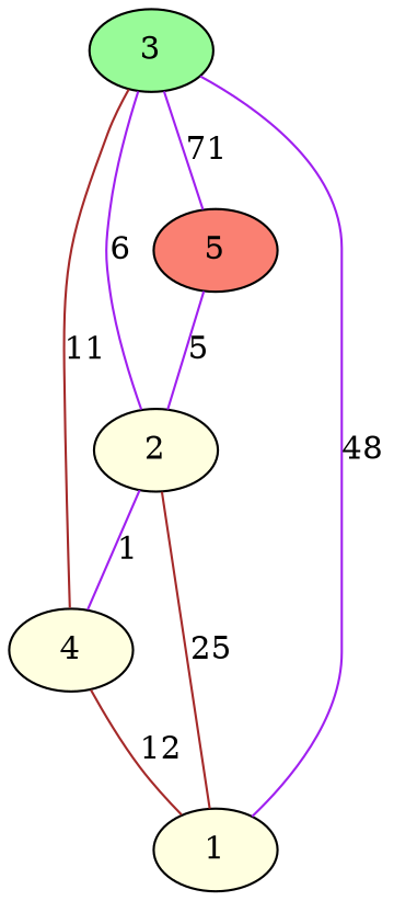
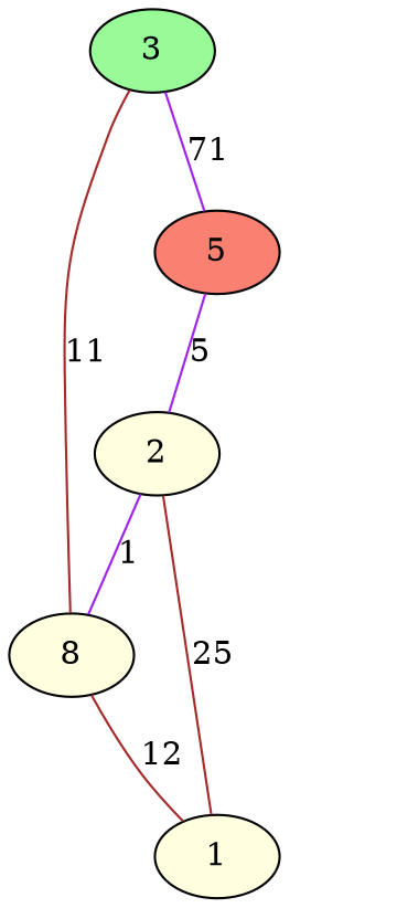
  graph {
    node [fillcolor=lightyellow style=filled]
    edge [color=purple]
    3 [fillcolor=palegreen]
    1
-   4
+   4 [label=8]
    5 [fillcolor=salmon]
    2
    3 -- 4 [color=brown label=11]
    3 -- 5 [label=71]
-   1 -- 3 [label=48]
    4 -- 1 [color=brown label=12]
    5 -- 2 [label=5]
-   2 -- 3 [label=6]
    2 -- 1 [color=brown label=25]
    2 -- 4 [label=1]
  }
